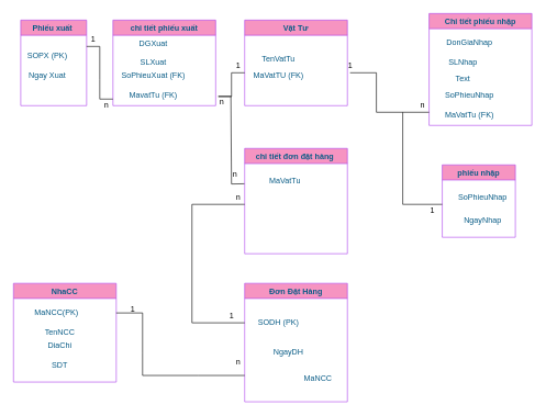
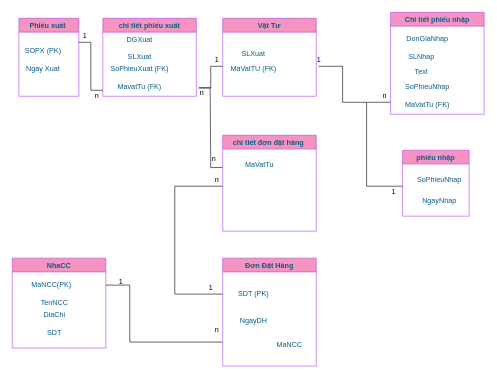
  <mxCell id="0" />
  <mxCell id="1" parent="0" />
  <mxCell id="2" value="chi tiết phiếu xuất" style="swimlane;fillColor=#F694C1;strokeColor=#AF45ED;fontColor=#095C86;" parent="1" vertex="1"><mxGeometry x="171" y="30" width="156" height="130" as="geometry" /></mxCell>
  <mxCell id="3" value="DGXuat&lt;br&gt;&lt;br&gt;SLXuat" style="text;html=1;align=center;verticalAlign=middle;resizable=0;points=[];autosize=1;strokeColor=none;fillColor=none;fontColor=#095C86;" parent="2" vertex="1"><mxGeometry x="26" y="20" width="70" height="60" as="geometry" /></mxCell>
  <mxCell id="4" value="SoPhieuXuat (FK)" style="text;html=1;align=center;verticalAlign=middle;resizable=0;points=[];autosize=1;strokeColor=none;fillColor=none;fontColor=#095C86;" parent="2" vertex="1"><mxGeometry x="1" y="70" width="120" height="30" as="geometry" /></mxCell>
  <mxCell id="5" value="MavatTu (FK)" style="text;html=1;align=center;verticalAlign=middle;resizable=0;points=[];autosize=1;strokeColor=none;fillColor=none;fontColor=#095C86;" parent="2" vertex="1"><mxGeometry x="11" y="100" width="100" height="30" as="geometry" /></mxCell>
  <mxCell id="6" value="Phiếu xuất " style="swimlane;fillColor=#F694C1;strokeColor=#AF45ED;fontColor=#095C86;" parent="1" vertex="1"><mxGeometry x="31" y="30" width="100" height="130" as="geometry" /></mxCell>
  <mxCell id="7" value="SOPX (PK)" style="text;html=1;align=center;verticalAlign=middle;resizable=0;points=[];autosize=1;strokeColor=none;fillColor=none;fontColor=#095C86;" parent="6" vertex="1"><mxGeometry y="40" width="80" height="30" as="geometry" /></mxCell>
  <mxCell id="8" value="Ngay Xuat" style="text;html=1;align=center;verticalAlign=middle;resizable=0;points=[];autosize=1;strokeColor=none;fillColor=none;fontColor=#095C86;" parent="6" vertex="1"><mxGeometry y="70" width="80" height="30" as="geometry" /></mxCell>
  <mxCell id="9" value="Vật Tư" style="swimlane;fillColor=#F694C1;strokeColor=#AF45ED;fontColor=#095C86;" parent="1" vertex="1"><mxGeometry x="371" y="30" width="156" height="130" as="geometry" /></mxCell>
- <mxCell id="10" value="TenVatTu" style="text;html=1;align=center;verticalAlign=middle;resizable=0;points=[];autosize=1;strokeColor=none;fillColor=none;fontColor=#095C86;" parent="9" vertex="1"><mxGeometry x="16" y="45" width="70" height="30" as="geometry" /></mxCell>
+ <mxCell id="10" value="SLXuat" style="text;html=1;align=center;verticalAlign=middle;resizable=0;points=[];autosize=1;strokeColor=none;fillColor=none;fontColor=#095C86;" parent="9" vertex="1"><mxGeometry x="16" y="45" width="70" height="30" as="geometry" /></mxCell>
  <mxCell id="11" value="MaVatTU (FK)" style="text;html=1;align=center;verticalAlign=middle;resizable=0;points=[];autosize=1;strokeColor=none;fillColor=none;fontColor=#095C86;" parent="9" vertex="1"><mxGeometry x="1" y="70" width="100" height="30" as="geometry" /></mxCell>
  <mxCell id="12" value="Chi tiết phiếu nhập" style="swimlane;fillColor=#F694C1;strokeColor=#AF45ED;fontColor=#095C86;" parent="1" vertex="1"><mxGeometry x="651" y="20" width="156" height="170" as="geometry" /></mxCell>
  <mxCell id="13" value="DonGiaNhap" style="text;html=1;align=center;verticalAlign=middle;resizable=0;points=[];autosize=1;strokeColor=none;fillColor=none;fontColor=#095C86;" parent="12" vertex="1"><mxGeometry x="16" y="30" width="90" height="30" as="geometry" /></mxCell>
  <mxCell id="14" value="SLNhap" style="text;html=1;align=center;verticalAlign=middle;resizable=0;points=[];autosize=1;strokeColor=none;fillColor=none;fontColor=#095C86;" parent="12" vertex="1"><mxGeometry x="16" y="60" width="70" height="30" as="geometry" /></mxCell>
  <mxCell id="15" value="Text" style="text;html=1;align=center;verticalAlign=middle;resizable=0;points=[];autosize=1;strokeColor=none;fillColor=none;fontColor=#095C86;" parent="12" vertex="1"><mxGeometry x="31" y="90" width="40" height="20" as="geometry" /></mxCell>
  <mxCell id="16" value="SoPhieuNhap" style="text;html=1;align=center;verticalAlign=middle;resizable=0;points=[];autosize=1;strokeColor=none;fillColor=none;fontColor=#095C86;" parent="12" vertex="1"><mxGeometry x="11" y="110" width="100" height="30" as="geometry" /></mxCell>
  <mxCell id="17" value="MaVatTu (FK)" style="text;html=1;align=center;verticalAlign=middle;resizable=0;points=[];autosize=1;strokeColor=none;fillColor=none;fontColor=#095C86;" parent="12" vertex="1"><mxGeometry x="11" y="140" width="100" height="30" as="geometry" /></mxCell>
  <mxCell id="18" value="Đơn Đặt Hàng" style="swimlane;fillColor=#F694C1;strokeColor=#AF45ED;fontColor=#095C86;" parent="1" vertex="1"><mxGeometry x="371" y="430" width="156" height="180" as="geometry" /></mxCell>
- <mxCell id="19" value="SODH (PK)" style="text;html=1;align=center;verticalAlign=middle;resizable=0;points=[];autosize=1;strokeColor=none;fillColor=none;fontColor=#095C86;" parent="18" vertex="1"><mxGeometry x="6" y="45" width="90" height="30" as="geometry" /></mxCell>
- <mxCell id="20" value="NgayDH" style="text;html=1;align=center;verticalAlign=middle;resizable=0;points=[];autosize=1;strokeColor=none;fillColor=none;fontColor=#095C86;" parent="18" vertex="1"><mxGeometry x="31" y="90" width="70" height="30" as="geometry" /></mxCell>
+ <mxCell id="19" value="SDT (PK)" style="text;html=1;align=center;verticalAlign=middle;resizable=0;points=[];autosize=1;strokeColor=none;fillColor=none;fontColor=#095C86;" parent="18" vertex="1"><mxGeometry x="6" y="45" width="90" height="30" as="geometry" /></mxCell>
+ <mxCell id="20" value="NgayDH" style="text;html=1;align=center;verticalAlign=middle;resizable=0;points=[];autosize=1;strokeColor=none;fillColor=none;fontColor=#095C86;" parent="18" vertex="1"><mxGeometry x="16" y="90" width="70" height="30" as="geometry" /></mxCell>
  <mxCell id="21" value="&lt;span style=&quot;color: rgb(9, 92, 134);&quot;&gt;MaNCC&lt;/span&gt;" style="text;html=1;align=center;verticalAlign=middle;resizable=0;points=[];autosize=1;strokeColor=none;fillColor=none;" vertex="1" parent="18"><mxGeometry x="76" y="130" width="70" height="30" as="geometry" /></mxCell>
  <mxCell id="22" value="NhaCC" style="swimlane;fillColor=#F694C1;strokeColor=#AF45ED;fontColor=#095C86;" parent="1" vertex="1"><mxGeometry x="20" y="430" width="156" height="150" as="geometry" /></mxCell>
  <mxCell id="23" value="MaNCC(PK)" style="text;html=1;align=center;verticalAlign=middle;resizable=0;points=[];autosize=1;strokeColor=none;fillColor=none;fontColor=#095C86;" parent="22" vertex="1"><mxGeometry x="20" y="30" width="90" height="30" as="geometry" /></mxCell>
  <mxCell id="24" value="TenNCC" style="text;html=1;align=center;verticalAlign=middle;resizable=0;points=[];autosize=1;strokeColor=none;fillColor=none;fontColor=#095C86;" parent="22" vertex="1"><mxGeometry x="35" y="60" width="70" height="30" as="geometry" /></mxCell>
  <mxCell id="25" value="DiaChi" style="text;html=1;align=center;verticalAlign=middle;resizable=0;points=[];autosize=1;strokeColor=none;fillColor=none;fontColor=#095C86;" parent="22" vertex="1"><mxGeometry x="40" y="80" width="60" height="30" as="geometry" /></mxCell>
  <mxCell id="26" value="SDT" style="text;html=1;align=center;verticalAlign=middle;resizable=0;points=[];autosize=1;strokeColor=none;fillColor=none;fontColor=#095C86;" parent="22" vertex="1"><mxGeometry x="45" y="110" width="50" height="30" as="geometry" /></mxCell>
  <mxCell id="27" value="chi tiết đơn đặt hàng " style="swimlane;fillColor=#F694C1;strokeColor=#AF45ED;fontColor=#095C86;" parent="1" vertex="1"><mxGeometry x="371" y="225" width="156" height="160" as="geometry" /></mxCell>
  <mxCell id="28" value="MaVatTu" style="text;html=1;align=center;verticalAlign=middle;resizable=0;points=[];autosize=1;strokeColor=none;fillColor=none;fontColor=#095C86;" parent="27" vertex="1"><mxGeometry x="26" y="35" width="70" height="30" as="geometry" /></mxCell>
  <mxCell id="29" value="phiếu nhập" style="swimlane;fillColor=#F694C1;strokeColor=#AF45ED;fontColor=#095C86;" parent="1" vertex="1"><mxGeometry x="671" y="250" width="111" height="110" as="geometry" /></mxCell>
  <mxCell id="30" value="SoPhieuNhap" style="text;html=1;align=center;verticalAlign=middle;resizable=0;points=[];autosize=1;strokeColor=none;fillColor=none;fontColor=#095C86;" parent="29" vertex="1"><mxGeometry x="11" y="35" width="100" height="30" as="geometry" /></mxCell>
  <mxCell id="31" value="NgayNhap" style="text;html=1;align=center;verticalAlign=middle;resizable=0;points=[];autosize=1;strokeColor=none;fillColor=none;fontColor=#095C86;" parent="29" vertex="1"><mxGeometry x="21" y="70" width="80" height="30" as="geometry" /></mxCell>
  <mxCell id="32" value="" style="endArrow=none;html=1;rounded=0;strokeColor=#000000;fontColor=#095C86;fillColor=#F694C1;" parent="1" edge="1"><mxGeometry relative="1" as="geometry"><mxPoint x="131" y="70" as="sourcePoint" /><mxPoint x="171" y="150" as="targetPoint" /><Array as="points"><mxPoint x="151" y="70" /><mxPoint x="151" y="120" /><mxPoint x="151" y="150" /></Array></mxGeometry></mxCell>
  <mxCell id="33" value="" style="endArrow=none;html=1;rounded=0;strokeColor=#000000;fontColor=#095C86;fillColor=#F694C1;" parent="1" edge="1"><mxGeometry relative="1" as="geometry"><mxPoint x="351" y="146" as="sourcePoint" /><mxPoint x="371" y="110" as="targetPoint" /><Array as="points"><mxPoint x="331" y="146" /><mxPoint x="351" y="146" /><mxPoint x="351" y="110" /></Array></mxGeometry></mxCell>
  <mxCell id="34" value="" style="endArrow=none;html=1;rounded=0;" parent="1" edge="1"><mxGeometry width="50" height="50" relative="1" as="geometry"><mxPoint x="531" y="110" as="sourcePoint" /><mxPoint x="651" y="170" as="targetPoint" /><Array as="points"><mxPoint x="571" y="110" /><mxPoint x="571" y="170" /></Array></mxGeometry></mxCell>
  <mxCell id="35" value="1" style="text;html=1;align=center;verticalAlign=middle;resizable=0;points=[];autosize=1;strokeColor=none;fillColor=none;" vertex="1" parent="1"><mxGeometry x="126" y="45" width="30" height="30" as="geometry" /></mxCell>
  <mxCell id="36" value="n" style="text;html=1;align=center;verticalAlign=middle;resizable=0;points=[];autosize=1;strokeColor=none;fillColor=none;" vertex="1" parent="1"><mxGeometry x="146" y="145" width="30" height="30" as="geometry" /></mxCell>
  <mxCell id="37" value="n" style="text;html=1;align=center;verticalAlign=middle;resizable=0;points=[];autosize=1;strokeColor=none;fillColor=none;" vertex="1" parent="1"><mxGeometry x="321" y="140" width="30" height="30" as="geometry" /></mxCell>
  <mxCell id="38" value="1" style="text;html=1;align=center;verticalAlign=middle;resizable=0;points=[];autosize=1;strokeColor=none;fillColor=none;" vertex="1" parent="1"><mxGeometry x="346" y="85" width="30" height="30" as="geometry" /></mxCell>
  <mxCell id="39" value="n" style="text;html=1;align=center;verticalAlign=middle;resizable=0;points=[];autosize=1;strokeColor=none;fillColor=none;" vertex="1" parent="1"><mxGeometry x="626" y="145" width="30" height="30" as="geometry" /></mxCell>
  <mxCell id="40" value="1" style="text;html=1;align=center;verticalAlign=middle;resizable=0;points=[];autosize=1;strokeColor=none;fillColor=none;" vertex="1" parent="1"><mxGeometry x="516" y="85" width="30" height="30" as="geometry" /></mxCell>
  <mxCell id="41" value="" style="endArrow=none;html=1;rounded=0;" edge="1" parent="1"><mxGeometry width="50" height="50" relative="1" as="geometry"><mxPoint x="611" y="170" as="sourcePoint" /><mxPoint x="671" y="310" as="targetPoint" /><Array as="points"><mxPoint x="611" y="310" /></Array></mxGeometry></mxCell>
  <mxCell id="42" value="1" style="text;html=1;align=center;verticalAlign=middle;resizable=0;points=[];autosize=1;strokeColor=none;fillColor=none;" vertex="1" parent="1"><mxGeometry x="641" y="305" width="30" height="30" as="geometry" /></mxCell>
  <mxCell id="43" value="" style="endArrow=none;html=1;rounded=0;entryX=0.984;entryY=0.956;entryDx=0;entryDy=0;entryPerimeter=0;exitX=0.969;exitY=0.213;exitDx=0;exitDy=0;exitPerimeter=0;" edge="1" parent="1" source="37" target="44"><mxGeometry width="50" height="50" relative="1" as="geometry"><mxPoint x="371" y="110" as="sourcePoint" /><mxPoint x="371" y="305" as="targetPoint" /><Array as="points"><mxPoint x="351" y="279" /></Array></mxGeometry></mxCell>
  <mxCell id="44" value="n" style="text;html=1;align=center;verticalAlign=middle;resizable=0;points=[];autosize=1;strokeColor=none;fillColor=none;" vertex="1" parent="1"><mxGeometry x="341" y="250" width="30" height="30" as="geometry" /></mxCell>
  <mxCell id="45" value="" style="endArrow=none;html=1;rounded=0;" edge="1" parent="1"><mxGeometry width="50" height="50" relative="1" as="geometry"><mxPoint x="371" y="310" as="sourcePoint" /><mxPoint x="371" y="490" as="targetPoint" /><Array as="points"><mxPoint x="291" y="310" /><mxPoint x="291" y="490" /></Array></mxGeometry></mxCell>
  <mxCell id="46" value="n" style="text;html=1;align=center;verticalAlign=middle;resizable=0;points=[];autosize=1;strokeColor=none;fillColor=none;" vertex="1" parent="1"><mxGeometry x="346" y="285" width="30" height="30" as="geometry" /></mxCell>
  <mxCell id="47" value="1" style="text;html=1;align=center;verticalAlign=middle;resizable=0;points=[];autosize=1;strokeColor=none;fillColor=none;" vertex="1" parent="1"><mxGeometry x="336" y="465" width="30" height="30" as="geometry" /></mxCell>
  <mxCell id="48" value="" style="endArrow=none;html=1;rounded=0;" edge="1" parent="1"><mxGeometry width="50" height="50" relative="1" as="geometry"><mxPoint x="176" y="475" as="sourcePoint" /><mxPoint x="371" y="570" as="targetPoint" /><Array as="points"><mxPoint x="216" y="475" /><mxPoint x="216" y="535" /><mxPoint x="216" y="570" /><mxPoint x="301" y="570" /></Array></mxGeometry></mxCell>
  <mxCell id="49" value="1" style="text;html=1;align=center;verticalAlign=middle;resizable=0;points=[];autosize=1;strokeColor=none;fillColor=none;" vertex="1" parent="1"><mxGeometry x="186" y="455" width="30" height="30" as="geometry" /></mxCell>
  <mxCell id="50" value="n" style="text;html=1;align=center;verticalAlign=middle;resizable=0;points=[];autosize=1;strokeColor=none;fillColor=none;" vertex="1" parent="1"><mxGeometry x="346" y="535" width="30" height="30" as="geometry" /></mxCell>
